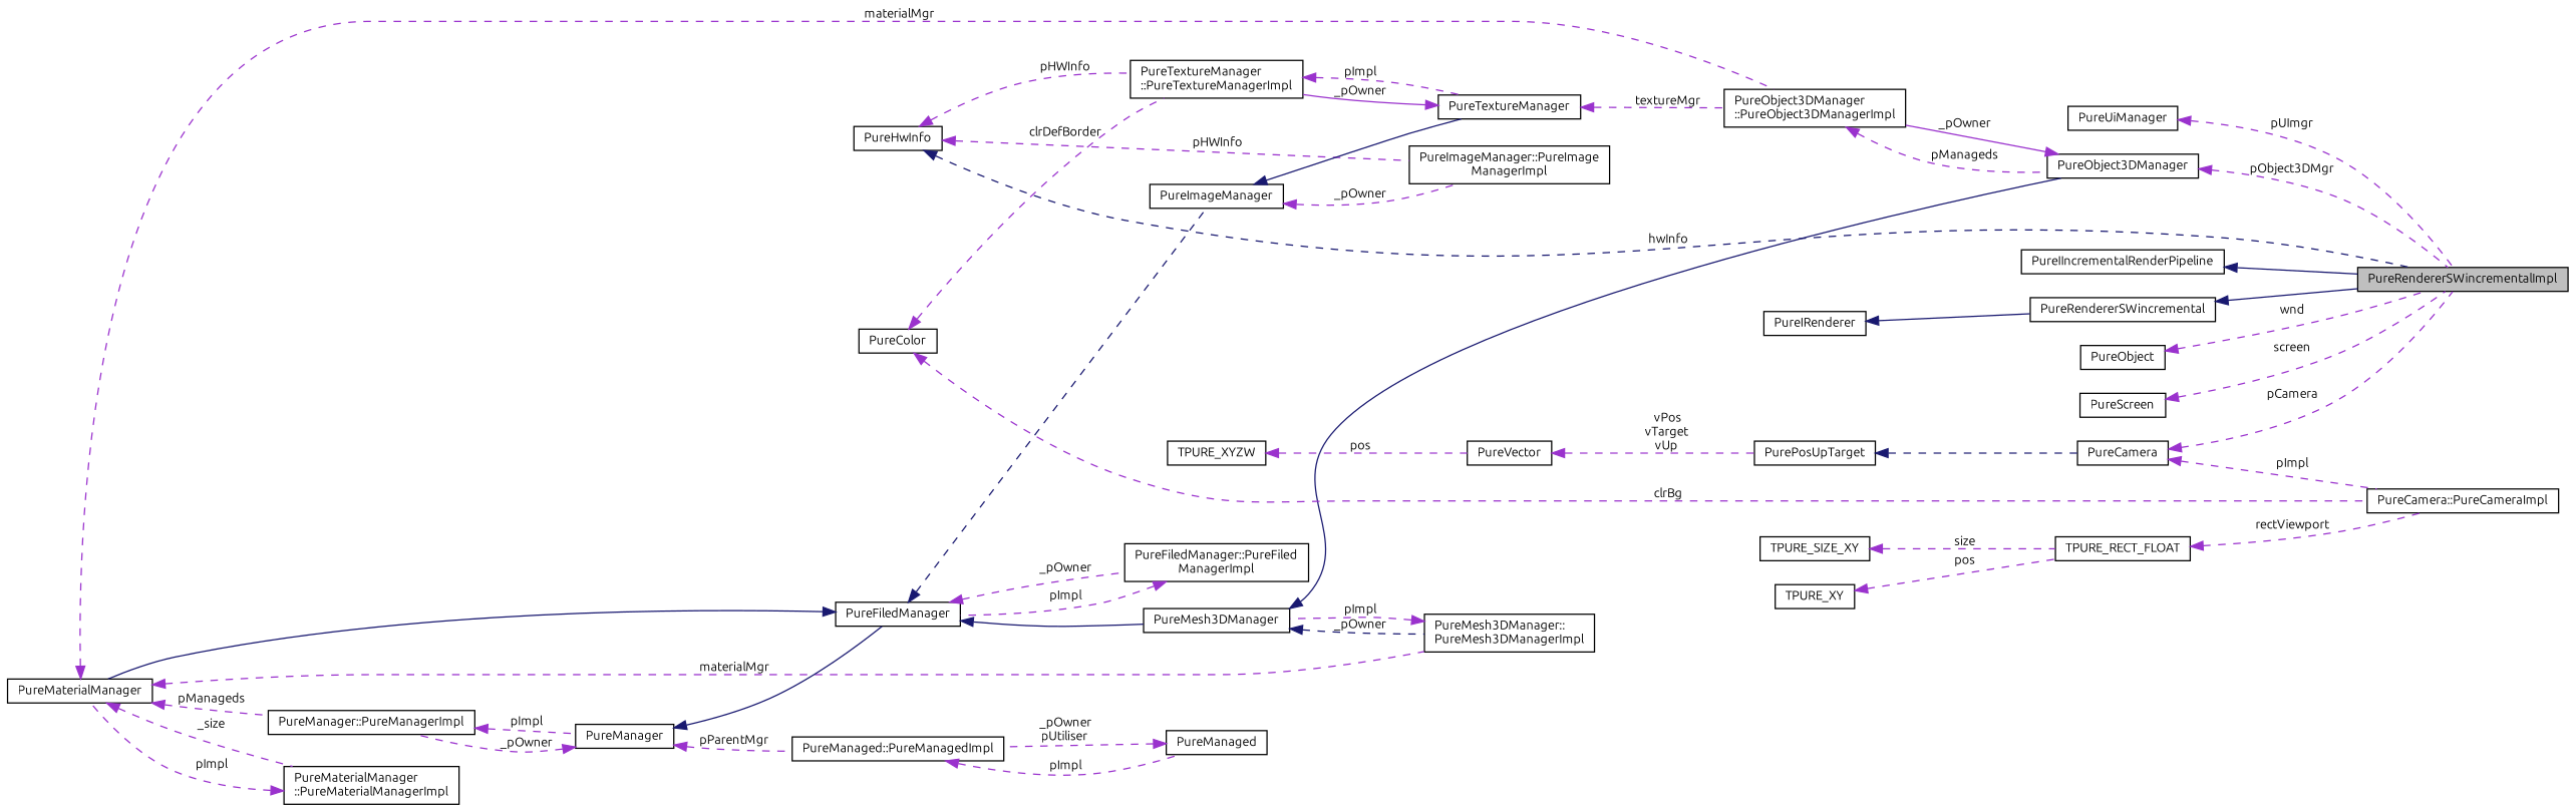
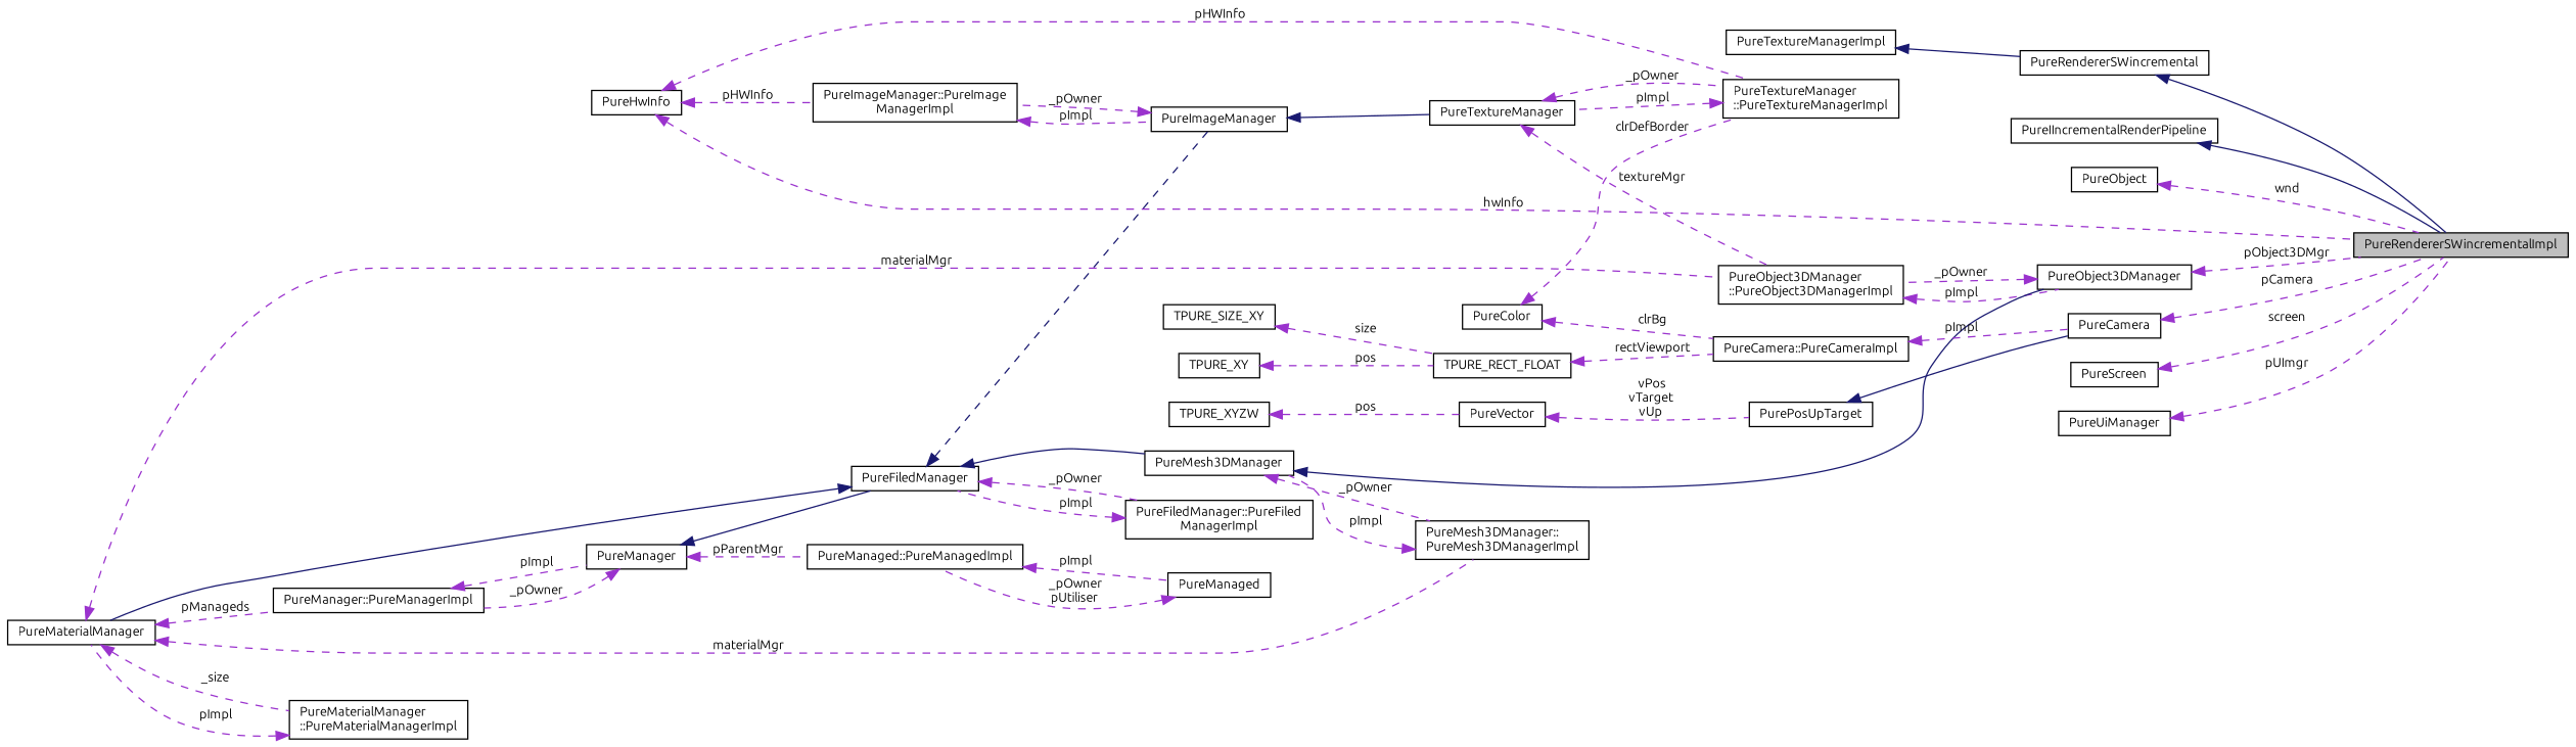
  digraph {
    fontname=Ubuntu
    rankdir=LR
    node [color=black fillcolor=white fontname=Ubuntu fontsize=10 shape=record style=filled]
    edge [color=darkorchid3 dir=back fontname=Ubuntu fontsize=10 labelfontname=Helvetica labelfontsize=10 style=dashed]
    n1 [fillcolor=grey75 fontcolor=black height=0.2 label=PureRendererSWincrementalImpl width=0.4]
    n2 [height=0.2 label=PureRendererSWincremental width=0.4]
-   n3 [height=0.2 label=PureIRenderer width=0.4]
+   n3 [height=0.2 label=PureTextureManagerImpl width=0.4]
    n4 [height=0.2 label=PureIIncrementalRenderPipeline width=0.4]
    n5 [height=0.2 label=PureObject width=0.4]
    n6 [height=0.2 label=PureHwInfo width=0.4]
    n7 [height=0.2 label="PureImageManager::PureImage\lManagerImpl" width=0.4]
    n8 [height=0.2 label="PureTextureManager\l::PureTextureManagerImpl" width=0.4]
    n9 [height=0.2 label=PureImageManager width=0.4]
    n10 [height=0.2 label=PureTextureManager width=0.4]
    n11 [height=0.2 label=PureScreen width=0.4]
    n12 [height=0.2 label=PureObject3DManager width=0.4]
    n13 [height=0.2 label="PureObject3DManager\l::PureObject3DManagerImpl" width=0.4]
    n14 [height=0.2 label=PureMesh3DManager width=0.4]
    n15 [height=0.2 label="PureMesh3DManager::\lPureMesh3DManagerImpl" width=0.4]
    n16 [height=0.2 label=PureFiledManager width=0.4]
    n17 [height=0.2 label="PureFiledManager::PureFiled\lManagerImpl" width=0.4]
    n18 [height=0.2 label=PureMaterialManager width=0.4]
    n19 [height=0.2 label="PureManager::PureManagerImpl" width=0.4]
    n20 [height=0.2 label="PureMaterialManager\l::PureMaterialManagerImpl" width=0.4]
    n21 [height=0.2 label=PureManager width=0.4]
    n22 [height=0.2 label="PureManaged::PureManagedImpl" width=0.4]
    n23 [height=0.2 label=PureManaged width=0.4]
    n24 [height=0.2 label=PureColor width=0.4]
    n25 [height=0.2 label="PureCamera::PureCameraImpl" width=0.4]
    n26 [height=0.2 label=PureCamera width=0.4]
    n27 [height=0.2 label=PurePosUpTarget width=0.4]
    n28 [height=0.2 label=PureVector width=0.4]
    n29 [height=0.2 label=TPURE_XYZW width=0.4]
    n30 [height=0.2 label=TPURE_RECT_FLOAT width=0.4]
    n31 [height=0.2 label=TPURE_XY width=0.4]
    n32 [height=0.2 label=TPURE_SIZE_XY width=0.4]
    n33 [height=0.2 label=PureUiManager width=0.4]
    n2 -> n1 [color=midnightblue style=solid]
    n3 -> n2 [color=midnightblue style=solid]
    n4 -> n1 [color=midnightblue style=solid]
    n5 -> n1 [label=" wnd"]
-   n6 -> n1 [color=midnightblue label=" hwInfo"]
+   n6 -> n1 [label=" hwInfo"]
    n6 -> n7 [label=" pHWInfo"]
    n6 -> n8 [label=" pHWInfo"]
+   n7 -> n9 [label=" pImpl"]
    n8 -> n10 [label=" pImpl"]
    n9 -> n7 [label=" _pOwner"]
    n9 -> n10 [color=midnightblue style=solid]
-   n10 -> n8 [label=" _pOwner" style=solid]
+   n10 -> n8 [label=" _pOwner"]
    n10 -> n13 [label=" textureMgr"]
    n11 -> n1 [label=" screen"]
    n12 -> n1 [label=" pObject3DMgr"]
-   n12 -> n13 [label=" _pOwner" style=solid]
-   n13 -> n12 [label=" pManageds"]
+   n12 -> n13 [label=" _pOwner"]
+   n13 -> n12 [label=" pImpl"]
    n14 -> n12 [color=midnightblue style=solid]
-   n14 -> n15 [color=midnightblue label=" _pOwner"]
+   n14 -> n15 [label=" _pOwner"]
    n15 -> n14 [label=" pImpl"]
    n16 -> n9 [color=midnightblue]
    n16 -> n14 [color=midnightblue style=solid]
    n16 -> n17 [label=" _pOwner"]
    n16 -> n18 [color=midnightblue style=solid]
    n17 -> n16 [label=" pImpl"]
    n18 -> n13 [label=" materialMgr"]
    n18 -> n15 [label=" materialMgr"]
    n18 -> n19 [label=" pManageds"]
    n18 -> n20 [label=" _size"]
    n19 -> n21 [label=" pImpl"]
    n20 -> n18 [label=" pImpl"]
    n21 -> n16 [color=midnightblue style=solid]
    n21 -> n19 [label=" _pOwner"]
    n21 -> n22 [label=" pParentMgr"]
    n22 -> n23 [label=" pImpl"]
    n23 -> n22 [label=" _pOwner\npUtiliser"]
    n24 -> n8 [label=" clrDefBorder"]
    n24 -> n25 [label=" clrBg"]
-   n26 -> n25 [label=" pImpl"]
+   n25 -> n26 [label=" pImpl"]
    n26 -> n1 [label=" pCamera"]
-   n27 -> n26 [color=midnightblue]
+   n27 -> n26 [color=midnightblue style=solid]
    n28 -> n27 [label=" vPos\nvTarget\nvUp"]
    n29 -> n28 [label=" pos"]
    n30 -> n25 [label=" rectViewport"]
    n31 -> n30 [label=" pos"]
    n32 -> n30 [label=" size"]
    n33 -> n1 [label=" pUImgr"]
  }
